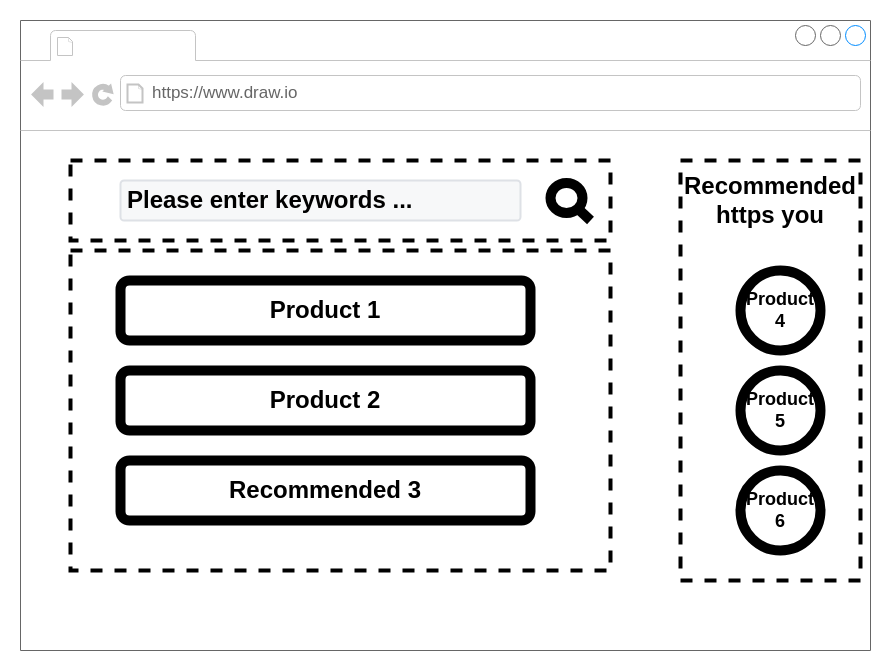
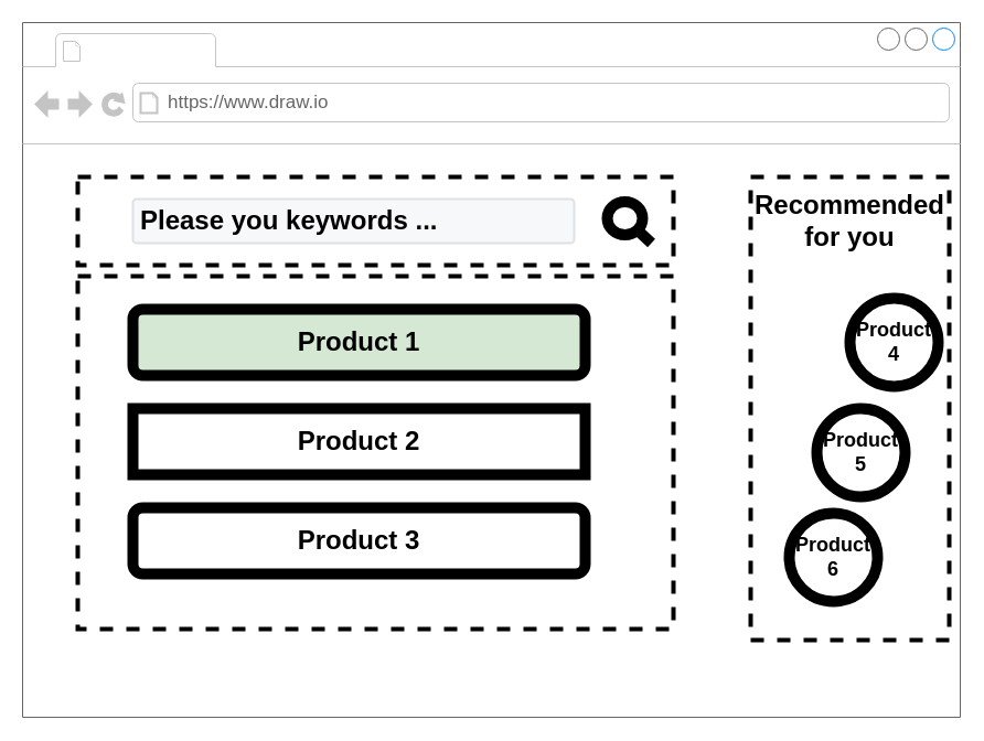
  <mxCell id="0" />
  <mxCell id="1" parent="0" />
  <mxCell id="2" value="" style="group" vertex="1" connectable="0" parent="1"><mxGeometry y="20" width="850" height="630" as="geometry" x="20" /></mxCell>
  <mxCell id="3" value="" style="strokeWidth=1;shadow=0;dashed=0;align=center;html=1;shape=mxgraph.mockup.containers.browserWindow;rSize=0;strokeColor=#666666;strokeColor2=#008cff;strokeColor3=#c4c4c4;mainText=,;recursiveResize=0;container=0;" vertex="1" parent="2"><mxGeometry width="850" height="630" as="geometry" /></mxCell>
  <mxCell id="4" value="a" style="rounded=0;whiteSpace=wrap;html=1;strokeWidth=4;dashed=1;fillColor=none;" vertex="1" parent="2"><mxGeometry x="660" y="140" width="180" height="420" as="geometry" /></mxCell>
  <mxCell id="5" value="" style="rounded=0;whiteSpace=wrap;html=1;strokeWidth=4;dashed=1;fillColor=none;" vertex="1" parent="2"><mxGeometry x="50" y="230" width="540" height="320" as="geometry" /></mxCell>
  <mxCell id="6" value="" style="rounded=0;whiteSpace=wrap;html=1;strokeWidth=4;dashed=1;fillColor=none;" vertex="1" parent="2"><mxGeometry x="50" y="140" width="540" height="80" as="geometry" /></mxCell>
  <mxCell id="7" value="https://www.draw.io" style="strokeWidth=1;shadow=0;dashed=0;align=center;html=1;shape=mxgraph.mockup.containers.anchor;rSize=0;fontSize=17;fontColor=#666666;align=left;" vertex="1" parent="2"><mxGeometry x="130" y="60" width="250" height="26" as="geometry" /></mxCell>
- <mxCell id="8" value="&lt;font color=&quot;#000000&quot;&gt;&lt;span style=&quot;font-size: 24px&quot;&gt;&lt;b&gt;Please enter keywords ...&lt;/b&gt;&lt;/span&gt;&lt;/font&gt;" style="rounded=1;arcSize=9;fillColor=#F7F8F9;align=left;spacingLeft=5;strokeColor=#DEE1E6;html=1;strokeWidth=2;fontSize=12" vertex="1" parent="2"><mxGeometry x="100" y="160" width="400" height="40" as="geometry" /></mxCell>
+ <mxCell id="8" value="&lt;font color=&quot;#000000&quot;&gt;&lt;span style=&quot;font-size: 24px&quot;&gt;&lt;b&gt;Please you keywords ...&lt;/b&gt;&lt;/span&gt;&lt;/font&gt;" style="rounded=1;arcSize=9;fillColor=#F7F8F9;align=left;spacingLeft=5;strokeColor=#DEE1E6;html=1;strokeWidth=2;fontSize=12" vertex="1" parent="2"><mxGeometry x="100" y="160" width="400" height="40" as="geometry" /></mxCell>
  <mxCell id="9" value="" style="html=1;verticalLabelPosition=bottom;align=center;labelBackgroundColor=#ffffff;verticalAlign=top;strokeWidth=10;shadow=0;dashed=0;shape=mxgraph.ios7.icons.looking_glass;" vertex="1" parent="2"><mxGeometry x="530" y="162.5" width="40" height="37.5" as="geometry" /></mxCell>
- <mxCell id="10" value="&lt;b&gt;&lt;font style=&quot;font-size: 24px&quot;&gt;Product 1&lt;/font&gt;&lt;/b&gt;" style="rounded=1;whiteSpace=wrap;html=1;strokeWidth=10;" vertex="1" parent="2"><mxGeometry x="100" y="260" width="410" height="60" as="geometry" /></mxCell>
- <mxCell id="11" value="&lt;span&gt;&lt;b&gt;&lt;font style=&quot;font-size: 24px&quot;&gt;Product 2&lt;/font&gt;&lt;/b&gt;&lt;/span&gt;" style="rounded=1;whiteSpace=wrap;html=1;strokeWidth=10;" vertex="1" parent="2"><mxGeometry x="100" y="350" width="410" height="60" as="geometry" /></mxCell>
- <mxCell id="12" value="&lt;span&gt;&lt;b&gt;&lt;font style=&quot;font-size: 24px&quot;&gt;Recommended 3&lt;/font&gt;&lt;/b&gt;&lt;/span&gt;" style="rounded=1;whiteSpace=wrap;html=1;strokeWidth=10;" vertex="1" parent="2"><mxGeometry x="100" y="440" width="410" height="60" as="geometry" /></mxCell>
- <mxCell id="13" value="&lt;font style=&quot;font-size: 18px&quot;&gt;&lt;b&gt;Product&lt;br&gt;4&lt;/b&gt;&lt;/font&gt;" style="ellipse;whiteSpace=wrap;html=1;aspect=fixed;strokeWidth=10;" vertex="1" parent="2"><mxGeometry x="720" y="250" width="80" height="80" as="geometry" /></mxCell>
+ <mxCell id="10" value="&lt;b&gt;&lt;font style=&quot;font-size: 24px&quot;&gt;Product 1&lt;/font&gt;&lt;/b&gt;" style="rounded=1;whiteSpace=wrap;html=1;strokeWidth=10;fillColor=#d5e8d4;" vertex="1" parent="2"><mxGeometry x="100" y="260" width="410" height="60" as="geometry" /></mxCell>
+ <mxCell id="11" value="&lt;span&gt;&lt;b&gt;&lt;font style=&quot;font-size: 24px&quot;&gt;Product 2&lt;/font&gt;&lt;/b&gt;&lt;/span&gt;" style="whiteSpace=wrap;html=1;strokeWidth=10;rounded=0;" vertex="1" parent="2"><mxGeometry x="100" y="350" width="410" height="60" as="geometry" /></mxCell>
+ <mxCell id="12" value="&lt;span&gt;&lt;b&gt;&lt;font style=&quot;font-size: 24px&quot;&gt;Product 3&lt;/font&gt;&lt;/b&gt;&lt;/span&gt;" style="rounded=1;whiteSpace=wrap;html=1;strokeWidth=10;" vertex="1" parent="2"><mxGeometry x="100" y="440" width="410" height="60" as="geometry" /></mxCell>
+ <mxCell id="13" value="&lt;font style=&quot;font-size: 18px&quot;&gt;&lt;b&gt;Product&lt;br&gt;4&lt;/b&gt;&lt;/font&gt;" style="ellipse;whiteSpace=wrap;html=1;aspect=fixed;strokeWidth=10;" vertex="1" parent="2"><mxGeometry x="750" y="250" width="80" height="80" as="geometry" /></mxCell>
  <mxCell id="14" value="&lt;span style=&quot;font-size: 18px&quot;&gt;&lt;b&gt;Product&lt;br&gt;5&lt;/b&gt;&lt;/span&gt;" style="ellipse;whiteSpace=wrap;html=1;aspect=fixed;strokeWidth=10;" vertex="1" parent="2"><mxGeometry x="720" y="350" width="80" height="80" as="geometry" /></mxCell>
- <mxCell id="15" value="&lt;span style=&quot;font-size: 18px&quot;&gt;&lt;b&gt;Product&lt;br&gt;6&lt;/b&gt;&lt;/span&gt;" style="ellipse;whiteSpace=wrap;html=1;aspect=fixed;strokeWidth=10;" vertex="1" parent="2"><mxGeometry x="720" y="450" width="80" height="80" as="geometry" /></mxCell>
- <mxCell id="16" value="&lt;b&gt;&lt;font style=&quot;font-size: 24px&quot;&gt;Recommended https you&lt;/font&gt;&lt;/b&gt;" style="text;html=1;strokeColor=none;fillColor=none;align=center;verticalAlign=middle;whiteSpace=wrap;rounded=0;" vertex="1" parent="2"><mxGeometry x="660" y="145" width="180" height="70" as="geometry" /></mxCell>
+ <mxCell id="15" value="&lt;span style=&quot;font-size: 18px&quot;&gt;&lt;b&gt;Product&lt;br&gt;6&lt;/b&gt;&lt;/span&gt;" style="ellipse;whiteSpace=wrap;html=1;aspect=fixed;strokeWidth=10;" vertex="1" parent="2"><mxGeometry x="695" y="445" width="80" height="80" as="geometry" /></mxCell>
+ <mxCell id="16" value="&lt;b&gt;&lt;font style=&quot;font-size: 24px&quot;&gt;Recommended for you&lt;/font&gt;&lt;/b&gt;" style="text;html=1;strokeColor=none;fillColor=none;align=center;verticalAlign=middle;whiteSpace=wrap;rounded=0;" vertex="1" parent="2"><mxGeometry x="660" y="145" width="180" height="70" as="geometry" /></mxCell>
